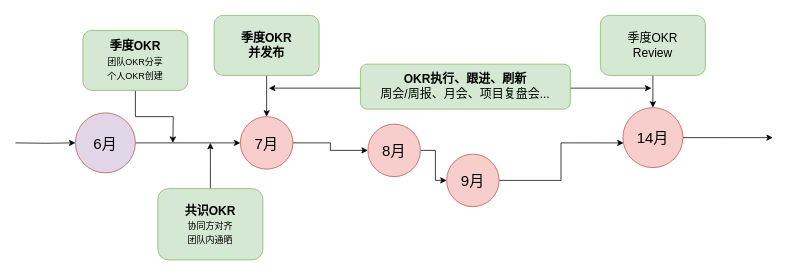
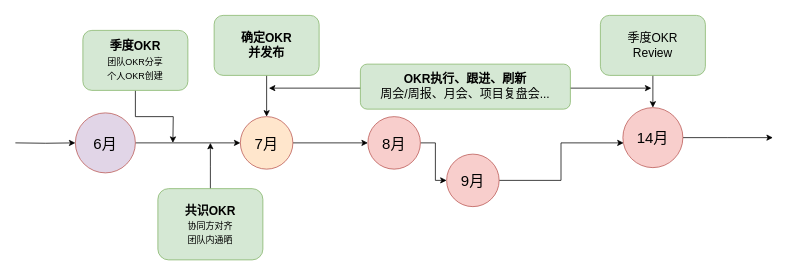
  <mxCell id="0" />
  <mxCell id="1" parent="0" />
  <mxCell id="2" style="edgeStyle=orthogonalEdgeStyle;rounded=0;orthogonalLoop=1;jettySize=auto;html=1;fontSize=12;" edge="1" parent="1" source="3" target="5"><mxGeometry relative="1" as="geometry" /></mxCell>
  <mxCell id="3" value="6月" style="ellipse;whiteSpace=wrap;html=1;aspect=fixed;fontSize=20;fillColor=#e1d5e7;strokeColor=#b85450;" vertex="1" parent="1"><mxGeometry x="100" y="150" width="80" height="80" as="geometry" /></mxCell>
  <mxCell id="4" style="edgeStyle=orthogonalEdgeStyle;rounded=0;orthogonalLoop=1;jettySize=auto;html=1;fontSize=12;" edge="1" parent="1" source="5" target="7"><mxGeometry relative="1" as="geometry" /></mxCell>
- <mxCell id="5" value="7月" style="ellipse;whiteSpace=wrap;html=1;aspect=fixed;fontSize=20;fillColor=#f8cecc;strokeColor=#b85450;" vertex="1" parent="1"><mxGeometry x="320" y="155" width="70" height="70" as="geometry" /></mxCell>
+ <mxCell id="5" value="7月" style="ellipse;whiteSpace=wrap;html=1;aspect=fixed;fontSize=20;fillColor=#ffe6cc;strokeColor=#b85450;" vertex="1" parent="1"><mxGeometry x="320" y="155" width="70" height="70" as="geometry" /></mxCell>
  <mxCell id="6" style="edgeStyle=orthogonalEdgeStyle;rounded=0;orthogonalLoop=1;jettySize=auto;html=1;fontSize=12;" edge="1" parent="1" source="7" target="9"><mxGeometry relative="1" as="geometry" /></mxCell>
- <mxCell id="7" value="8月" style="ellipse;whiteSpace=wrap;html=1;aspect=fixed;fontSize=20;fillColor=#f8cecc;strokeColor=#b85450;" vertex="1" parent="1"><mxGeometry x="490" y="165" width="70" height="70" as="geometry" /></mxCell>
+ <mxCell id="7" value="8月" style="ellipse;whiteSpace=wrap;html=1;aspect=fixed;fontSize=20;fillColor=#f8cecc;strokeColor=#b85450;" vertex="1" parent="1"><mxGeometry x="490" y="155" width="70" height="70" as="geometry" /></mxCell>
  <mxCell id="8" style="edgeStyle=orthogonalEdgeStyle;rounded=0;orthogonalLoop=1;jettySize=auto;html=1;entryX=0.013;entryY=0.588;entryDx=0;entryDy=0;entryPerimeter=0;fontSize=12;" edge="1" parent="1" source="9" target="11"><mxGeometry relative="1" as="geometry" /></mxCell>
  <mxCell id="9" value="9月" style="ellipse;whiteSpace=wrap;html=1;aspect=fixed;fontSize=20;fillColor=#f8cecc;strokeColor=#b85450;" vertex="1" parent="1"><mxGeometry x="595" y="205" width="70" height="70" as="geometry" /></mxCell>
  <mxCell id="10" value="" style="edgeStyle=orthogonalEdgeStyle;rounded=0;orthogonalLoop=1;jettySize=auto;html=1;fontSize=12;" edge="1" parent="1" source="11"><mxGeometry relative="1" as="geometry"><mxPoint x="1030" y="183" as="targetPoint" /></mxGeometry></mxCell>
  <mxCell id="11" value="14月" style="ellipse;whiteSpace=wrap;html=1;aspect=fixed;fontSize=20;fillColor=#f8cecc;strokeColor=#b85450;" vertex="1" parent="1"><mxGeometry x="830" y="143" width="80" height="80" as="geometry" /></mxCell>
  <mxCell id="12" style="edgeStyle=orthogonalEdgeStyle;rounded=0;orthogonalLoop=1;jettySize=auto;html=1;fontSize=12;" edge="1" parent="1" source="13"><mxGeometry relative="1" as="geometry"><mxPoint x="230" y="190" as="targetPoint" /></mxGeometry></mxCell>
  <mxCell id="13" value="&lt;b&gt;季度OKR&lt;/b&gt;&lt;br style=&quot;font-size: 16px;&quot;&gt;&lt;font style=&quot;font-size: 12px;&quot;&gt;团队OKR分享&lt;br style=&quot;&quot;&gt;个人OKR创建&lt;/font&gt;" style="rounded=1;whiteSpace=wrap;html=1;fontSize=16;fillColor=#d5e8d4;strokeColor=#82b366;" vertex="1" parent="1"><mxGeometry x="110" y="40" width="140" height="80" as="geometry" /></mxCell>
  <mxCell id="14" style="edgeStyle=orthogonalEdgeStyle;rounded=0;orthogonalLoop=1;jettySize=auto;html=1;fontSize=12;" edge="1" parent="1" source="15"><mxGeometry relative="1" as="geometry"><mxPoint x="280" y="190" as="targetPoint" /></mxGeometry></mxCell>
  <mxCell id="15" value="&lt;b&gt;共识OKR&lt;/b&gt;&lt;br style=&quot;font-size: 16px;&quot;&gt;&lt;font style=&quot;font-size: 12px;&quot;&gt;协同方对齐&lt;br style=&quot;&quot;&gt;团队内通晒&lt;/font&gt;" style="rounded=1;whiteSpace=wrap;html=1;fontSize=16;fillColor=#d5e8d4;strokeColor=#82b366;" vertex="1" parent="1"><mxGeometry x="210" y="251" width="140" height="95" as="geometry" /></mxCell>
  <mxCell id="16" style="edgeStyle=orthogonalEdgeStyle;rounded=0;orthogonalLoop=1;jettySize=auto;html=1;fontSize=12;" edge="1" parent="1" source="17" target="5"><mxGeometry relative="1" as="geometry" /></mxCell>
- <mxCell id="17" value="&lt;b&gt;季度OKR&lt;br&gt;并发布&lt;/b&gt;" style="rounded=1;whiteSpace=wrap;html=1;fontSize=16;fillColor=#d5e8d4;strokeColor=#82b366;" vertex="1" parent="1"><mxGeometry x="285" y="20" width="140" height="80" as="geometry" /></mxCell>
+ <mxCell id="17" value="&lt;b&gt;确定OKR&lt;br&gt;并发布&lt;/b&gt;" style="rounded=1;whiteSpace=wrap;html=1;fontSize=16;fillColor=#d5e8d4;strokeColor=#82b366;" vertex="1" parent="1"><mxGeometry x="285" y="20" width="140" height="80" as="geometry" /></mxCell>
  <mxCell id="18" style="edgeStyle=orthogonalEdgeStyle;rounded=0;orthogonalLoop=1;jettySize=auto;html=1;fontSize=12;" edge="1" parent="1" source="19" target="11"><mxGeometry relative="1" as="geometry" /></mxCell>
  <mxCell id="19" value="季度OKR&lt;br&gt;Review" style="rounded=1;whiteSpace=wrap;html=1;fontSize=16;fillColor=#d5e8d4;strokeColor=#82b366;" vertex="1" parent="1"><mxGeometry x="800" y="20" width="140" height="80" as="geometry" /></mxCell>
  <mxCell id="20" style="edgeStyle=orthogonalEdgeStyle;rounded=0;orthogonalLoop=1;jettySize=auto;html=1;entryX=0;entryY=0.5;entryDx=0;entryDy=0;fontSize=12;" edge="1" parent="1" target="3"><mxGeometry relative="1" as="geometry"><mxPoint y="190" as="sourcePoint" x="20" /></mxGeometry></mxCell>
  <mxCell id="21" value="" style="endArrow=classic;startArrow=classic;html=1;rounded=0;fontSize=12;" edge="1" parent="1"><mxGeometry width="50" height="50" relative="1" as="geometry"><mxPoint x="358" y="117" as="sourcePoint" /><mxPoint x="868" y="117" as="targetPoint" /></mxGeometry></mxCell>
  <mxCell id="22" value="&lt;b&gt;OKR执行、跟进、刷新&lt;/b&gt;&lt;br&gt;周会/周报、月会、项目复盘会..." style="rounded=1;whiteSpace=wrap;html=1;fontSize=16;fillColor=#d5e8d4;strokeColor=#82b366;" vertex="1" parent="1"><mxGeometry x="480" y="85" width="280" height="60" as="geometry" /></mxCell>
